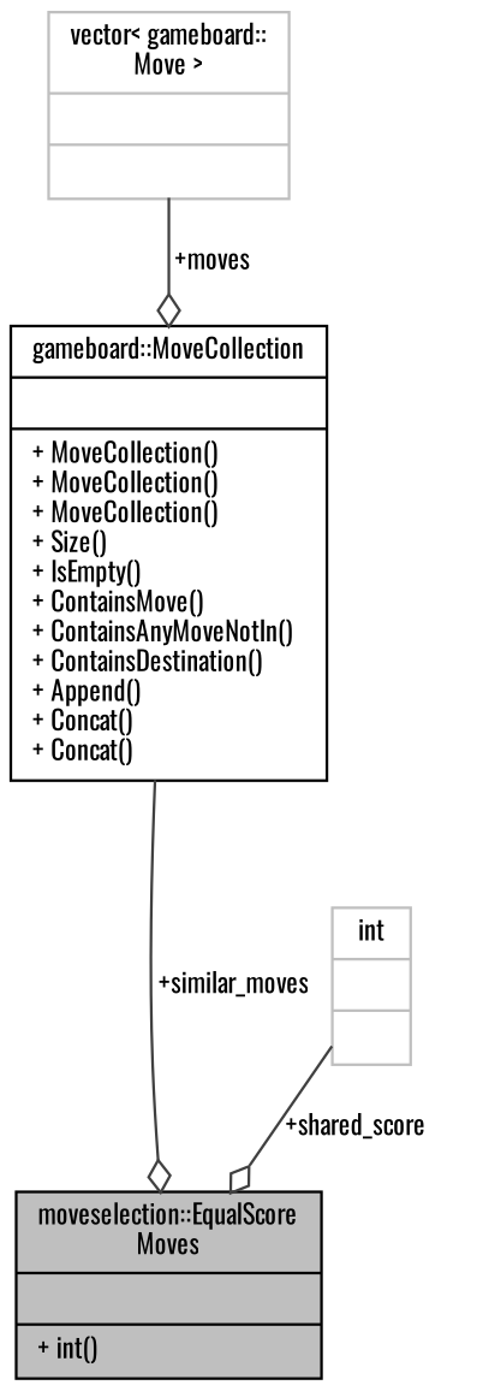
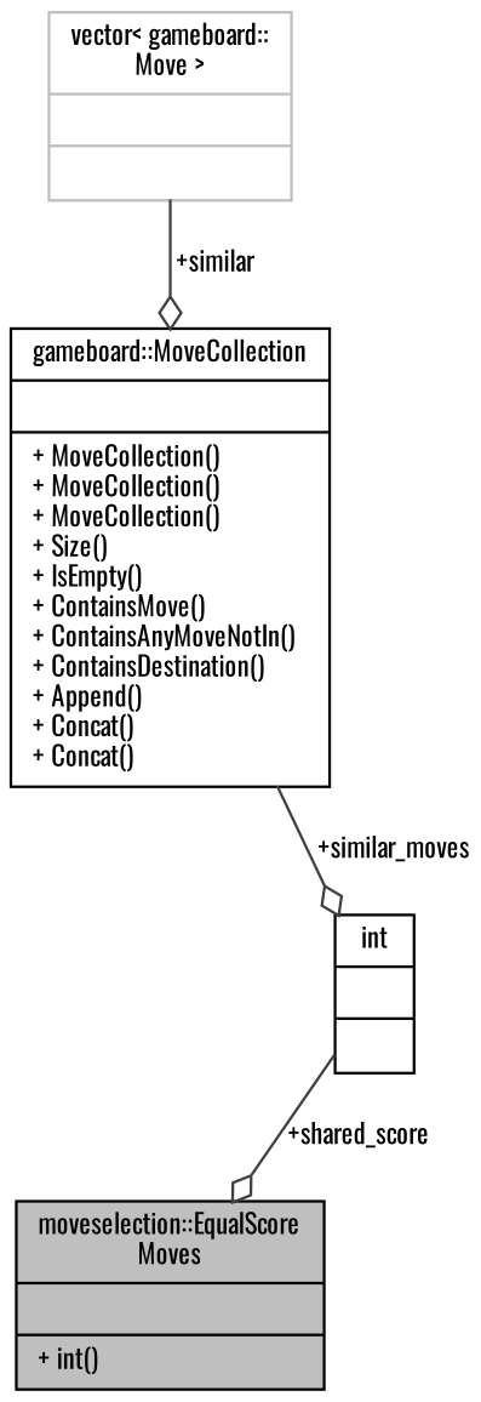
  digraph {
    fontname=Oswald
    node [color=black fillcolor=white fontname=Oswald fontsize=10 shape=record style=filled]
    edge [arrowhead=odiamond color=grey25 fontname=Oswald fontsize=10 labelfontname=Helvetica labelfontsize=10 style=solid]
    n1 [fillcolor=grey75 fontcolor=black height=0.2 label="{moveselection::EqualScore\lMoves\n||+ int()\l}" width=0.4]
    n2 [height=0.2 label="{gameboard::MoveCollection\n||+ MoveCollection()\l+ MoveCollection()\l+ MoveCollection()\l+ Size()\l+ IsEmpty()\l+ ContainsMove()\l+ ContainsAnyMoveNotIn()\l+ ContainsDestination()\l+ Append()\l+ Concat()\l+ Concat()\l}" width=0.4]
    n3 [color=grey75 height=0.2 label="{vector\< gameboard::\lMove \>\n||}" width=0.4]
-   n4 [color=grey75 height=0.2 label="{int\n||}" width=0.4]
-   n2 -> n1 [label=" +similar_moves"]
-   n3 -> n2 [label=" +moves"]
+   n4 [height=0.2 label="{int\n||}" width=0.4]
+   n2 -> n4 [label=" +similar_moves"]
+   n3 -> n2 [label=" +similar"]
    n4 -> n1 [label=" +shared_score"]
  }
